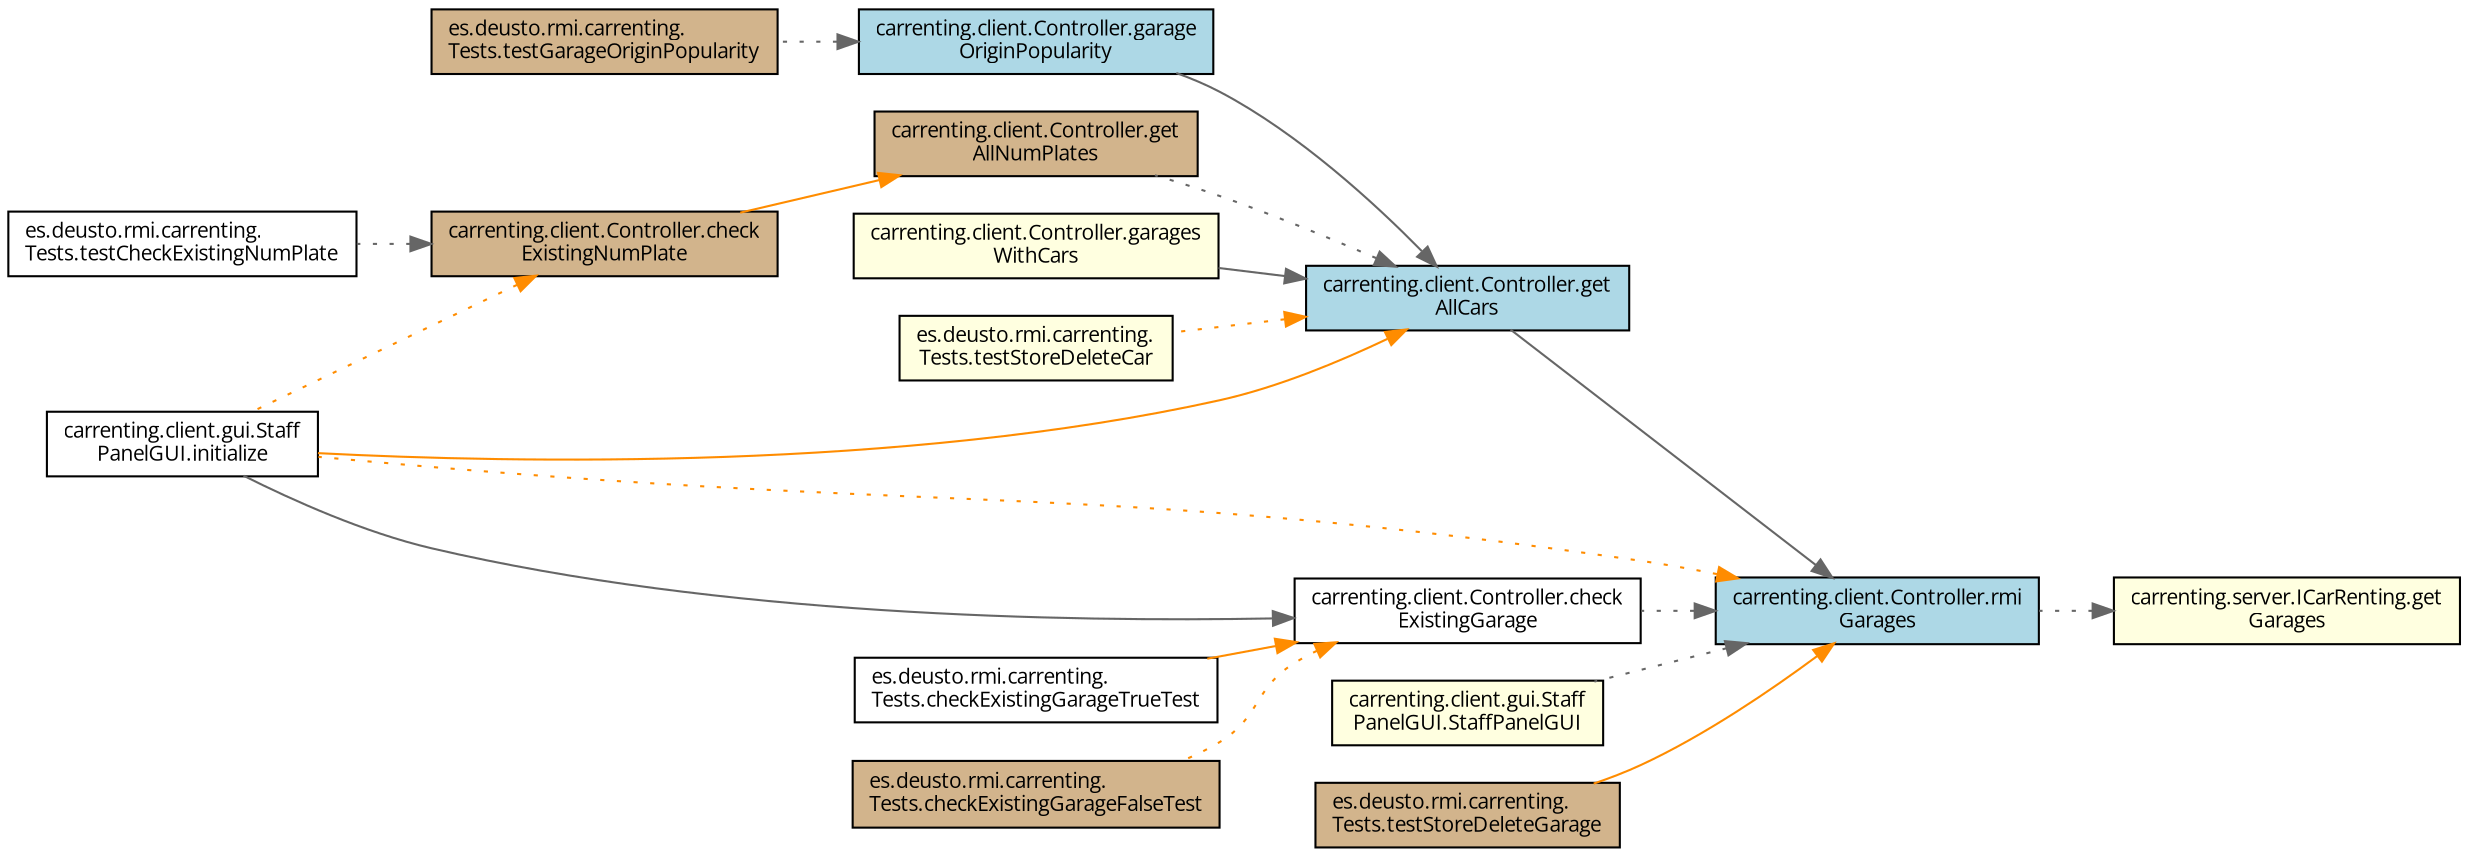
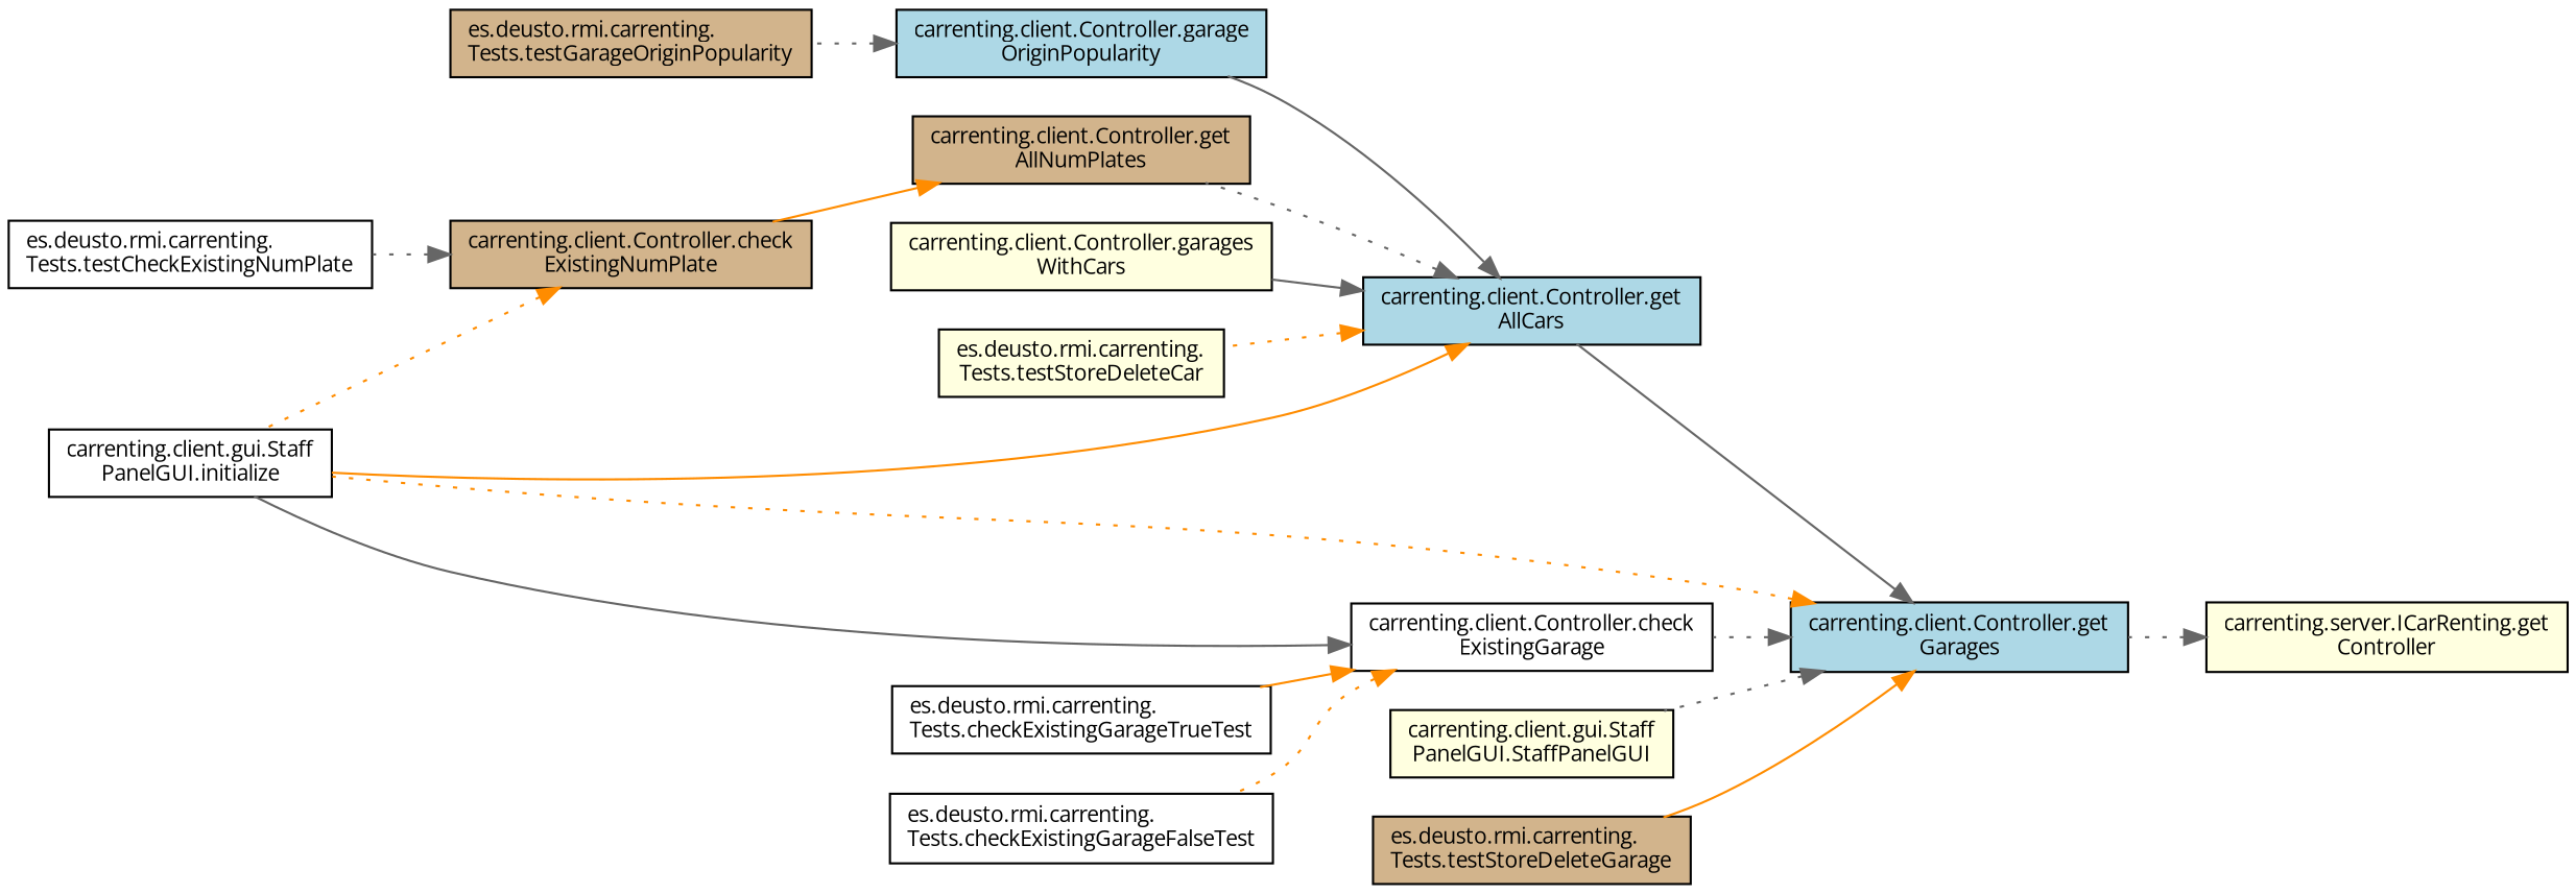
  digraph {
    fontname="Open Sans"
    rankdir=RL
    node [color=black fillcolor=white fontname="Open Sans" fontsize=10 shape=record style=filled]
    edge [color=gray40 dir=back fontname="Open Sans" fontsize=10 labelfontname=Helvetica labelfontsize=10 style=dotted]
-   n1 [fillcolor=lightyellow fontcolor=black height=0.2 label="carrenting.server.ICarRenting.get\lGarages" width=0.4]
-   n2 [fillcolor=lightblue height=0.2 label="carrenting.client.Controller.rmi\lGarages" width=0.4]
+   n1 [fillcolor=lightyellow fontcolor=black height=0.2 label="carrenting.server.ICarRenting.get\lController" width=0.4]
+   n2 [fillcolor=lightblue height=0.2 label="carrenting.client.Controller.get\lGarages" width=0.4]
    n3 [fillcolor=lightblue height=0.2 label="carrenting.client.Controller.get\lAllCars" width=0.4]
    n4 [height=0.2 label="carrenting.client.gui.Staff\lPanelGUI.initialize" width=0.4]
    n5 [height=0.2 label="carrenting.client.Controller.check\lExistingGarage" width=0.4]
    n6 [fillcolor=lightyellow height=0.2 label="carrenting.client.gui.Staff\lPanelGUI.StaffPanelGUI" width=0.4]
    n7 [fillcolor=tan height=0.2 label="es.deusto.rmi.carrenting.\lTests.testStoreDeleteGarage" width=0.4]
    n8 [fillcolor=lightblue height=0.2 label="carrenting.client.Controller.garage\lOriginPopularity" width=0.4]
    n9 [fillcolor=tan height=0.2 label="carrenting.client.Controller.get\lAllNumPlates" width=0.4]
    n10 [fillcolor=lightyellow height=0.2 label="carrenting.client.Controller.garages\lWithCars" width=0.4]
    n11 [fillcolor=lightyellow height=0.2 label="es.deusto.rmi.carrenting.\lTests.testStoreDeleteCar" width=0.4]
    n12 [fillcolor=tan height=0.2 label="es.deusto.rmi.carrenting.\lTests.testGarageOriginPopularity" width=0.4]
    n13 [height=0.2 label="es.deusto.rmi.carrenting.\lTests.checkExistingGarageTrueTest" width=0.4]
-   n14 [fillcolor=tan height=0.2 label="es.deusto.rmi.carrenting.\lTests.checkExistingGarageFalseTest" width=0.4]
+   n14 [height=0.2 label="es.deusto.rmi.carrenting.\lTests.checkExistingGarageFalseTest" width=0.4]
    n15 [fillcolor=tan height=0.2 label="carrenting.client.Controller.check\lExistingNumPlate" width=0.4]
    n16 [height=0.2 label="es.deusto.rmi.carrenting.\lTests.testCheckExistingNumPlate" width=0.4]
    n1 -> n2
    n2 -> n3 [style=solid]
    n2 -> n4 [color=darkorange]
    n2 -> n5
    n2 -> n6
    n2 -> n7 [color=darkorange style=solid]
    n3 -> n4 [color=darkorange style=solid]
    n3 -> n8 [style=solid]
    n3 -> n9
    n3 -> n10 [style=solid]
    n3 -> n11 [color=darkorange]
    n5 -> n4 [style=solid]
    n5 -> n13 [color=darkorange style=solid]
    n5 -> n14 [color=darkorange]
    n8 -> n12
    n9 -> n15 [color=darkorange style=solid]
    n15 -> n4 [color=darkorange]
    n15 -> n16
  }
